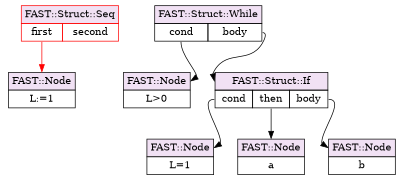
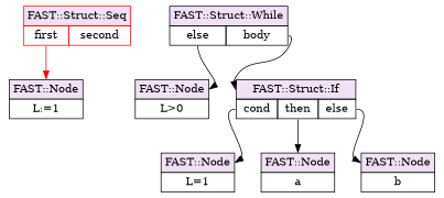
  digraph {
    node [fillcolor="#f1e1f4" shape=plaintext]
    edge [color=black headport=title tailport=child0]
    n1 [color=red label=< <table BORDER="0" CELLBORDER="1" CELLSPACING="0" CELLPADDING="4">   <tr><td port="title" bgcolor="#f1e1f4" colspan="2">FAST::Struct::Seq</td></tr>   <tr bgcolor="white"><td port="child0" > first </td><td port="child1" > second </td></tr> </table>>]
    n2 [label=< <table BORDER="0" CELLBORDER="1" CELLSPACING="0" CELLPADDING="4">   <tr><td port="title" bgcolor="#f1e1f4">FAST::Node</td></tr>   <tr><td port="content" bgcolor="white">L:=1</td></tr> </table>>]
-   n3 [label=< <table BORDER="0" CELLBORDER="1" CELLSPACING="0" CELLPADDING="4">   <tr><td port="title" bgcolor="#f1e1f4" colspan="2">FAST::Struct::While</td></tr>   <tr bgcolor="white"><td port="child0" > cond </td><td port="child1" > body </td></tr> </table>>]
+   n3 [label=< <table BORDER="0" CELLBORDER="1" CELLSPACING="0" CELLPADDING="4">   <tr><td port="title" bgcolor="#f1e1f4" colspan="2">FAST::Struct::While</td></tr>   <tr bgcolor="white"><td port="child0" > else </td><td port="child1" > body </td></tr> </table>>]
    n4 [label=< <table BORDER="0" CELLBORDER="1" CELLSPACING="0" CELLPADDING="4">   <tr><td port="title" bgcolor="#f1e1f4">FAST::Node</td></tr>   <tr><td port="content" bgcolor="white">L&gt;0</td></tr> </table>>]
-   n5 [label=< <table BORDER="0" CELLBORDER="1" CELLSPACING="0" CELLPADDING="4">   <tr><td port="title" bgcolor="#f1e1f4" colspan="3">FAST::Struct::If</td></tr>   <tr bgcolor="white"><td port="child0" > cond </td><td port="child1" > then </td><td port="child2" > body </td></tr> </table>>]
+   n5 [label=< <table BORDER="0" CELLBORDER="1" CELLSPACING="0" CELLPADDING="4">   <tr><td port="title" bgcolor="#f1e1f4" colspan="3">FAST::Struct::If</td></tr>   <tr bgcolor="white"><td port="child0" > cond </td><td port="child1" > then </td><td port="child2" > else </td></tr> </table>>]
    n6 [label=< <table BORDER="0" CELLBORDER="1" CELLSPACING="0" CELLPADDING="4">   <tr><td port="title" bgcolor="#f1e1f4">FAST::Node</td></tr>   <tr><td port="content" bgcolor="white">L=1</td></tr> </table>>]
    n7 [label=< <table BORDER="0" CELLBORDER="1" CELLSPACING="0" CELLPADDING="4">   <tr><td port="title" bgcolor="#f1e1f4">FAST::Node</td></tr>   <tr><td port="content" bgcolor="white">a</td></tr> </table>>]
    n8 [label=< <table BORDER="0" CELLBORDER="1" CELLSPACING="0" CELLPADDING="4">   <tr><td port="title" bgcolor="#f1e1f4">FAST::Node</td></tr>   <tr><td port="content" bgcolor="white">b</td></tr> </table>>]
    n1 -> n2 [color=red]
    n3 -> n4
    n3 -> n5 [tailport=child1]
    n5 -> n6
    n5 -> n7 [tailport=child1]
    n5 -> n8 [tailport=child2]
  }
